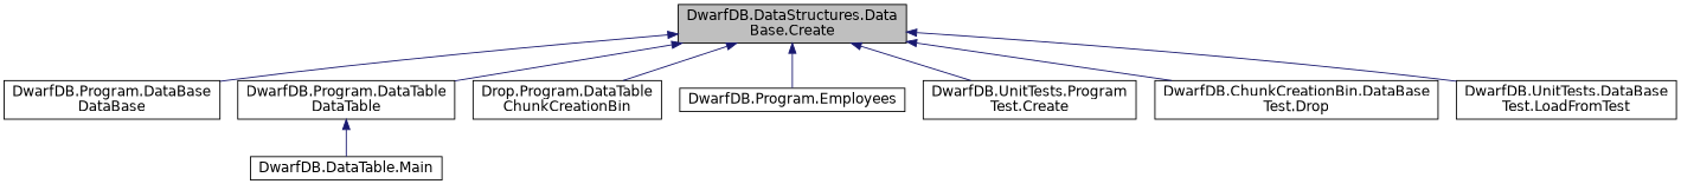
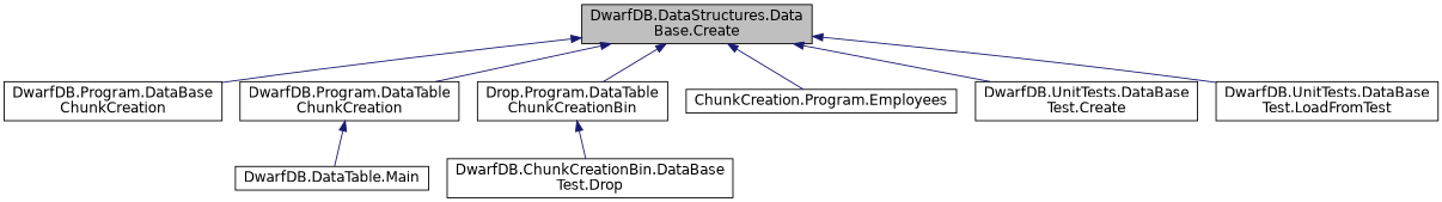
  digraph {
    rankdir=TB
    node [color=black fillcolor=white fontname=Helvetica fontsize=14 shape=record style=filled]
    edge [color=midnightblue dir=back fontname=Helvetica fontsize=14 labelfontname=Helvetica labelfontsize=14 style=solid]
    n1 [fillcolor=grey75 fontcolor=black height=0.2 label="DwarfDB.DataStructures.Data\lBase.Create" width=0.4]
-   n2 [height=0.2 label="DwarfDB.Program.DataBase\lDataBase" width=0.4]
-   n3 [height=0.2 label="DwarfDB.Program.DataTable\lDataTable" width=0.4]
+   n2 [height=0.2 label="DwarfDB.Program.DataBase\lChunkCreation" width=0.4]
+   n3 [height=0.2 label="DwarfDB.Program.DataTable\lChunkCreation" width=0.4]
    n4 [height=0.2 label="Drop.Program.DataTable\lChunkCreationBin" width=0.4]
-   n5 [height=0.2 label="DwarfDB.Program.Employees" width=0.4]
-   n6 [height=0.2 label="DwarfDB.UnitTests.Program\lTest.Create" width=0.4]
+   n5 [height=0.2 label="ChunkCreation.Program.Employees" width=0.4]
+   n6 [height=0.2 label="DwarfDB.UnitTests.DataBase\lTest.Create" width=0.4]
    n7 [height=0.2 label="DwarfDB.ChunkCreationBin.DataBase\lTest.Drop" width=0.4]
    n8 [height=0.2 label="DwarfDB.UnitTests.DataBase\lTest.LoadFromTest" width=0.4]
    n9 [height=0.2 label="DwarfDB.DataTable.Main" width=0.4]
    n1 -> n2
    n1 -> n3
    n1 -> n4
    n1 -> n5
    n1 -> n6
-   n1 -> n7
+   n4 -> n7
    n1 -> n8
    n3 -> n9
  }
